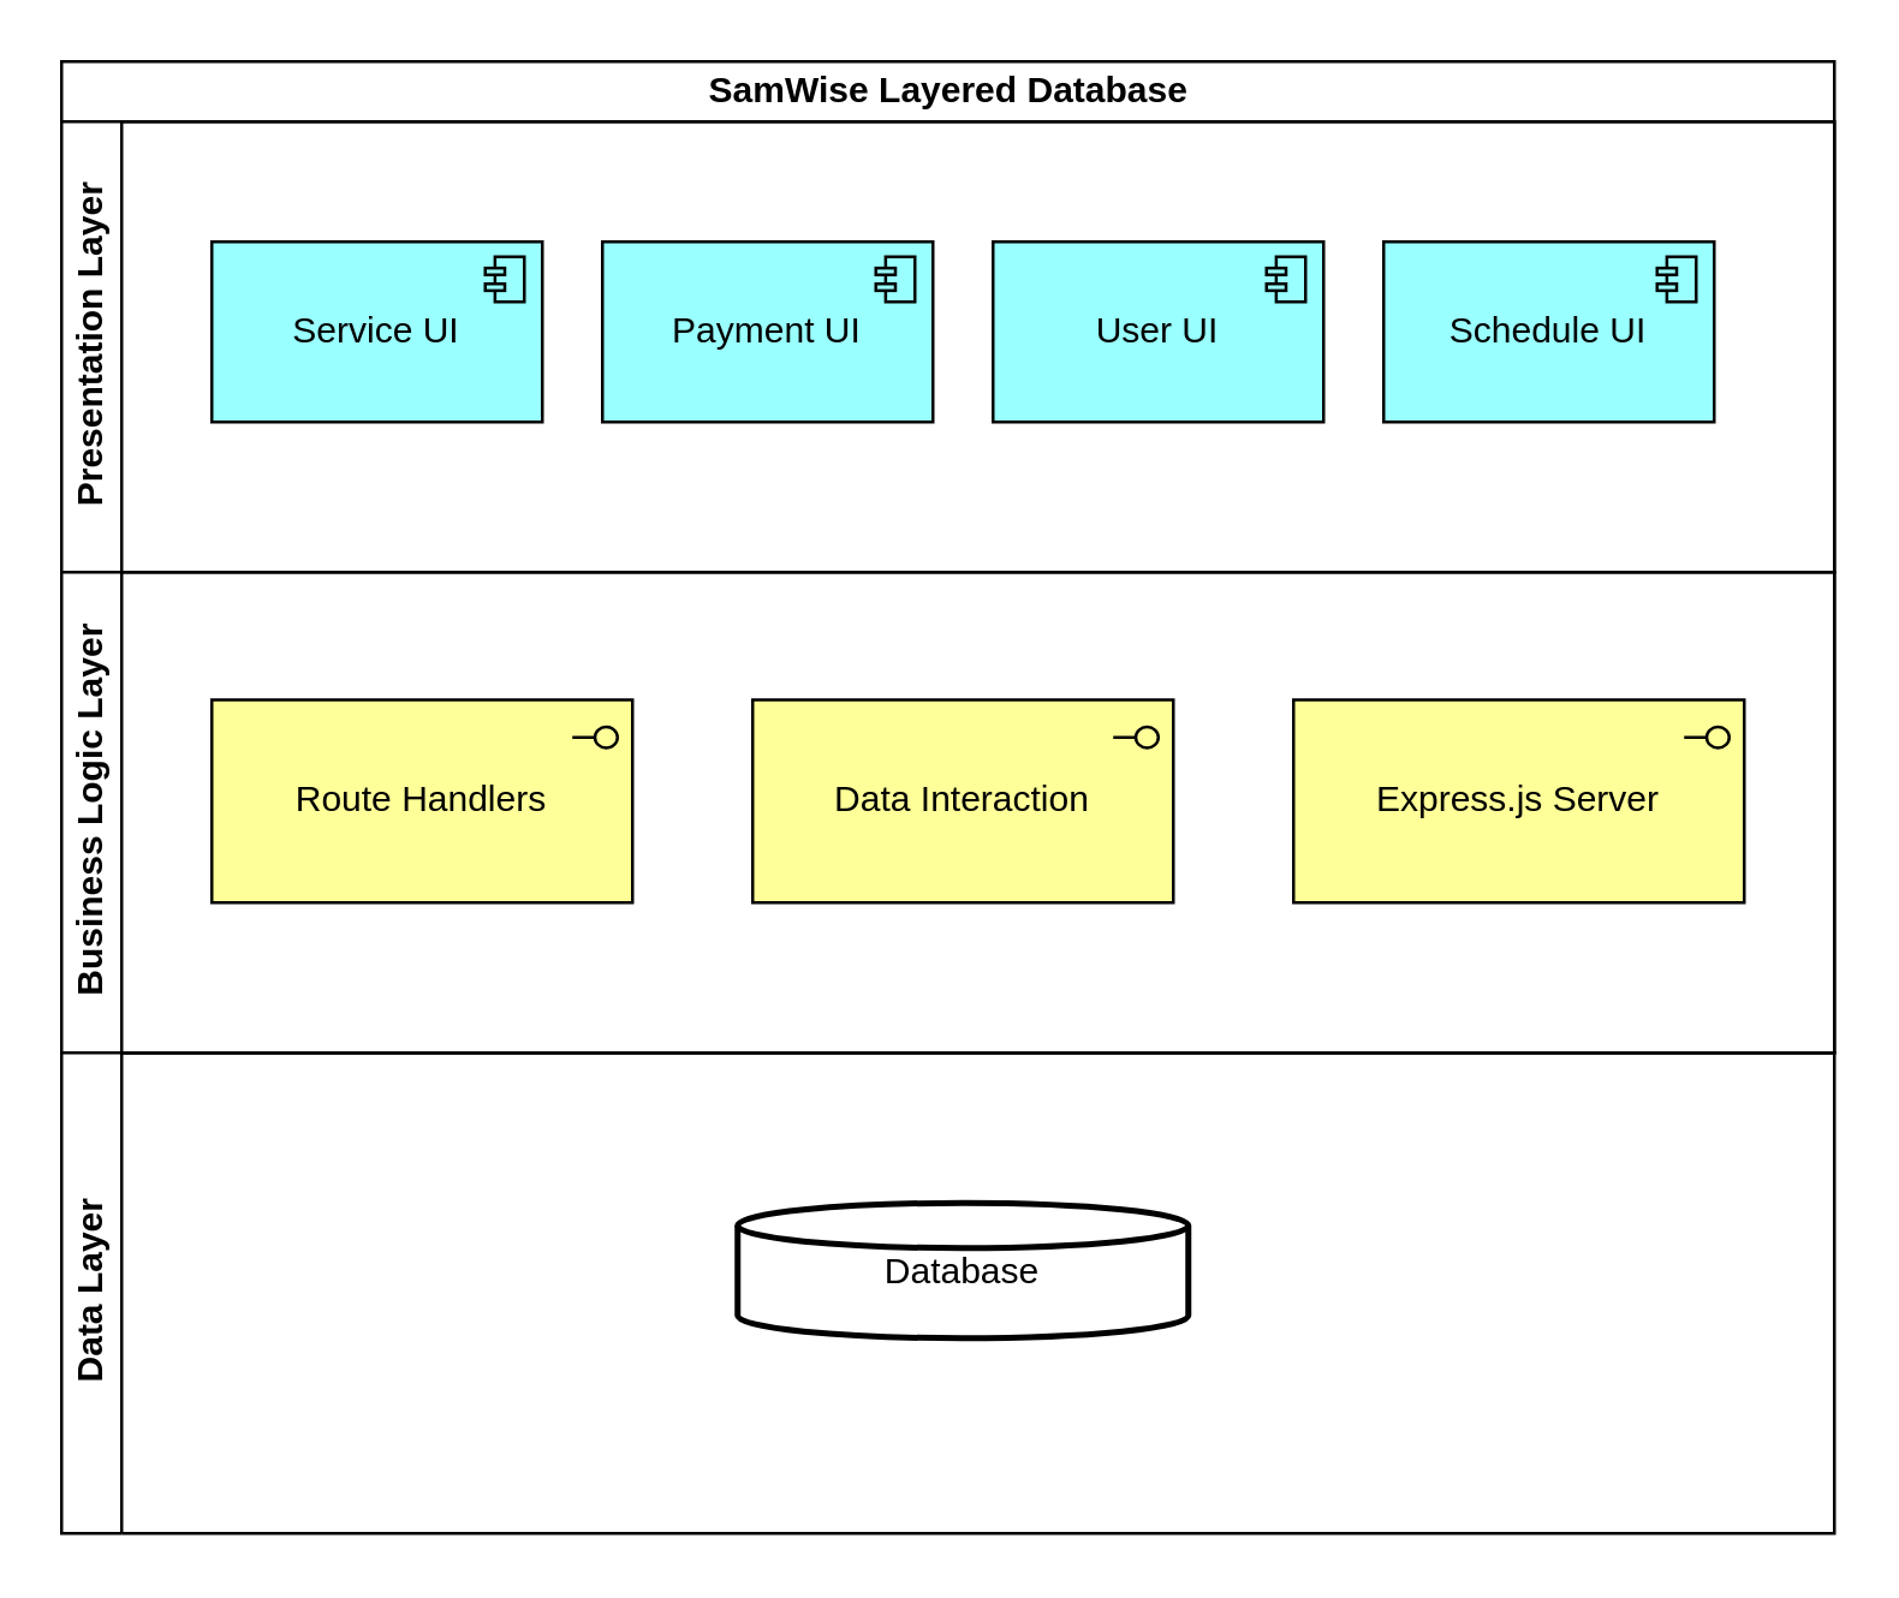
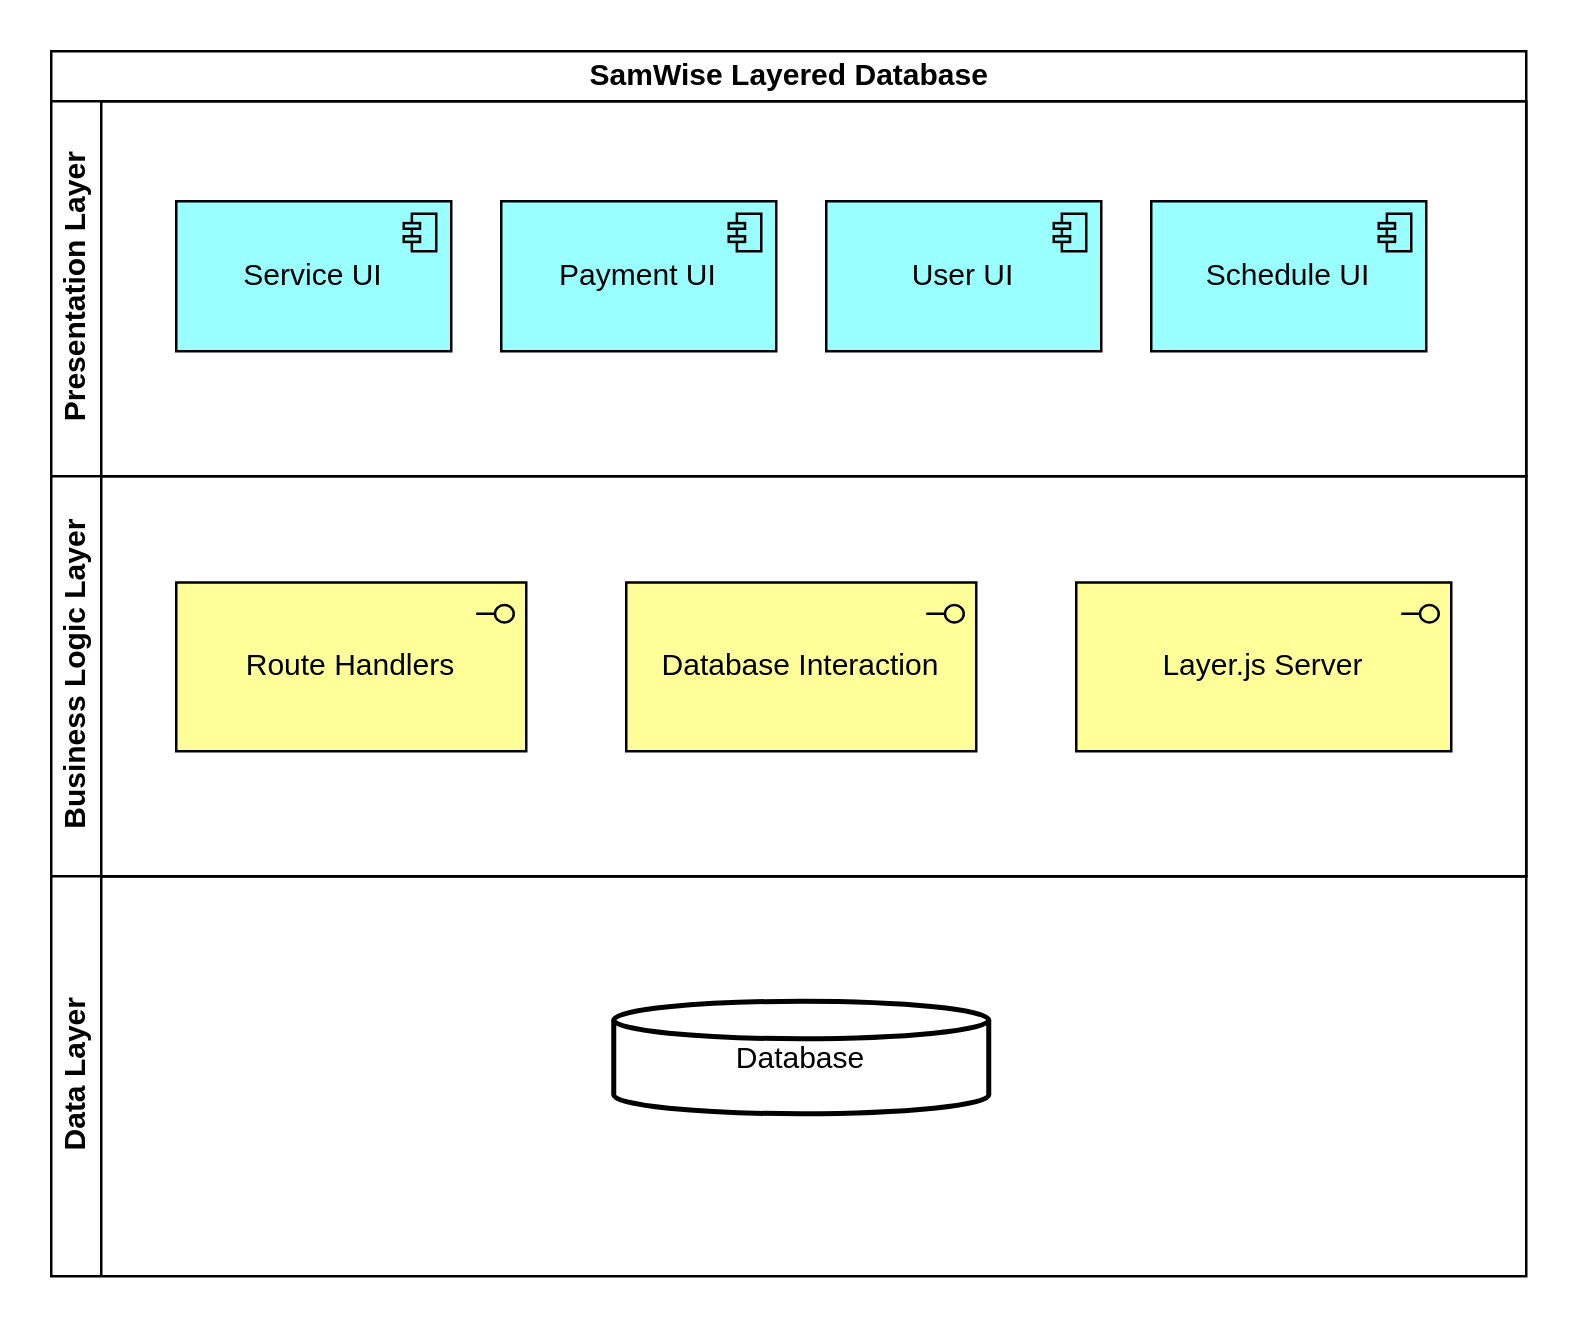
  <mxCell id="0" />
  <mxCell id="1" parent="0" />
  <mxCell id="2" value="SamWise Layered Database" style="swimlane;childLayout=stackLayout;resizeParent=1;resizeParentMax=0;horizontal=1;startSize=20;horizontalStack=0;html=1;" vertex="1" parent="1"><mxGeometry x="20" y="20" width="590" height="330" as="geometry" /></mxCell>
  <mxCell id="3" value="Presentation Layer" style="swimlane;startSize=20;horizontal=0;html=1;" vertex="1" parent="2"><mxGeometry y="20" width="590" height="150" as="geometry" /></mxCell>
  <mxCell id="4" value="Service UI" style="html=1;outlineConnect=0;whiteSpace=wrap;fillColor=#99ffff;shape=mxgraph.archimate3.application;appType=comp;archiType=square;" vertex="1" parent="3"><mxGeometry x="50" y="40" width="110" height="60" as="geometry" /></mxCell>
  <mxCell id="5" value="Payment UI" style="html=1;outlineConnect=0;whiteSpace=wrap;fillColor=#99ffff;shape=mxgraph.archimate3.application;appType=comp;archiType=square;" vertex="1" parent="3"><mxGeometry x="180" y="40" width="110" height="60" as="geometry" /></mxCell>
  <mxCell id="6" value="User UI" style="html=1;outlineConnect=0;whiteSpace=wrap;fillColor=#99ffff;shape=mxgraph.archimate3.application;appType=comp;archiType=square;" vertex="1" parent="3"><mxGeometry x="310" y="40" width="110" height="60" as="geometry" /></mxCell>
  <mxCell id="7" value="Schedule UI" style="html=1;outlineConnect=0;whiteSpace=wrap;fillColor=#99ffff;shape=mxgraph.archimate3.application;appType=comp;archiType=square;" vertex="1" parent="3"><mxGeometry x="440" y="40" width="110" height="60" as="geometry" /></mxCell>
  <mxCell id="8" value="Business Logic Layer" style="swimlane;startSize=20;horizontal=0;html=1;" vertex="1" parent="2"><mxGeometry y="170" width="590" height="160" as="geometry" /></mxCell>
  <mxCell id="9" value="Route Handlers" style="html=1;outlineConnect=0;whiteSpace=wrap;fillColor=#ffff99;shape=mxgraph.archimate3.application;appType=interface;archiType=square;" vertex="1" parent="8"><mxGeometry x="50" y="42.5" width="140" height="67.5" as="geometry" /></mxCell>
- <mxCell id="10" value="Data Interaction" style="html=1;outlineConnect=0;whiteSpace=wrap;fillColor=#ffff99;shape=mxgraph.archimate3.application;appType=interface;archiType=square;" vertex="1" parent="8"><mxGeometry x="230" y="42.5" width="140" height="67.5" as="geometry" /></mxCell>
- <mxCell id="11" value="Express.js Server" style="html=1;outlineConnect=0;whiteSpace=wrap;fillColor=#ffff99;shape=mxgraph.archimate3.application;appType=interface;archiType=square;" vertex="1" parent="8"><mxGeometry x="410" y="42.5" width="150" height="67.5" as="geometry" /></mxCell>
+ <mxCell id="10" value="Database Interaction" style="html=1;outlineConnect=0;whiteSpace=wrap;fillColor=#ffff99;shape=mxgraph.archimate3.application;appType=interface;archiType=square;" vertex="1" parent="8"><mxGeometry x="230" y="42.5" width="140" height="67.5" as="geometry" /></mxCell>
+ <mxCell id="11" value="Layer.js Server" style="html=1;outlineConnect=0;whiteSpace=wrap;fillColor=#ffff99;shape=mxgraph.archimate3.application;appType=interface;archiType=square;" vertex="1" parent="8"><mxGeometry x="410" y="42.5" width="150" height="67.5" as="geometry" /></mxCell>
  <mxCell id="12" value="Data Layer" style="swimlane;startSize=20;horizontal=0;html=1;" vertex="1" parent="1"><mxGeometry x="20" y="350" width="590" height="160" as="geometry" /></mxCell>
  <mxCell id="13" value="Database" style="strokeWidth=2;html=1;shape=mxgraph.flowchart.database;whiteSpace=wrap;" vertex="1" parent="12"><mxGeometry x="225" y="50" width="150" height="45" as="geometry" /></mxCell>
